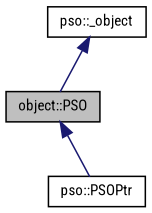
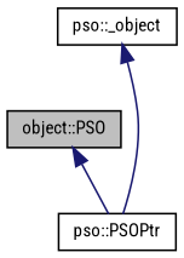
  digraph {
    fontname="Roboto Condensed"
    node [color=black fontname="Roboto Condensed" fontsize=10 shape=record]
    edge [color=midnightblue dir=back fontname="Roboto Condensed" fontsize=10 labelfontname=FreeSans labelfontsize=10 style=solid]
    n1 [fillcolor=grey75 fontcolor=black height=0.2 label="object::PSO" style=filled width=0.4]
    n2 [height=0.2 label="pso::PSOPtr" width=0.4]
    n3 [height=0.2 label="pso::_object" width=0.4]
    n1 -> n2
-   n3 -> n1
+   n3 -> n2
  }
